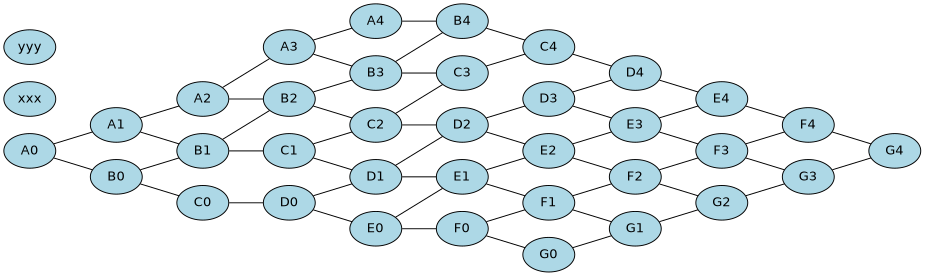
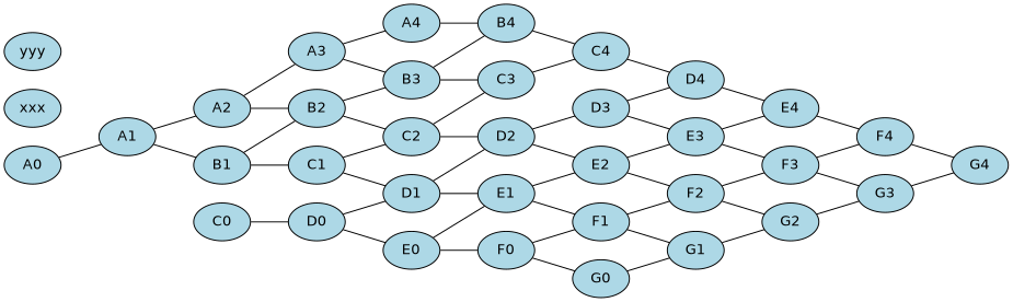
  graph {
    fontname="DejaVu Sans"
    labelloc=t
    rankdir=LR
    node [fillcolor=lightblue fontname="DejaVu Sans" style=filled]
    edge [fontname="DejaVu Sans"]
    A0
    A1
-   B0
    A2
    B1
    C0
    A3
    B2
    C1
    n10 [label=xxx]
    n11 [label=yyy]
    A4
    B3
    C2
    B4
    C3
    C4
    D0
    D1
    D2
    D4
    E0
    E1
    D3
    E2
    E3
    E4
    F0
    F1
    F2
    F3
    F4
    G0
    G1
    G2
    G3
    G4
    A0 -- A1
-   A0 -- B0
    A1 -- A2
    A1 -- B1
-   B0 -- B1
-   B0 -- C0
    A2 -- A3
    A2 -- B2
    B1 -- B2
    B1 -- C1
    C0 -- D0
    A3 -- A4
    A3 -- B3
    B2 -- B3
    B2 -- C2
    C1 -- C2
    C1 -- D1
    A4 -- B4
    B3 -- B4
    B3 -- C3
    C2 -- C3
    C2 -- D2
    B4 -- C4
    C3 -- C4
    C4 -- D4
    D0 -- D1
    D0 -- E0
    D1 -- D2
    D1 -- E1
    D2 -- D3
    D2 -- E2
    D4 -- E4
    E0 -- E1
    E0 -- F0
    E1 -- E2
    E1 -- F1
    D3 -- D4
    D3 -- E3
    E2 -- E3
    E2 -- F2
    E3 -- E4
    E3 -- F3
    E4 -- F4
    F0 -- F1
    F0 -- G0
    F1 -- F2
    F1 -- G1
    F2 -- F3
    F2 -- G2
    F3 -- F4
    F3 -- G3
    F4 -- G4
    G0 -- G1
    G1 -- G2
    G2 -- G3
    G3 -- G4
  }
